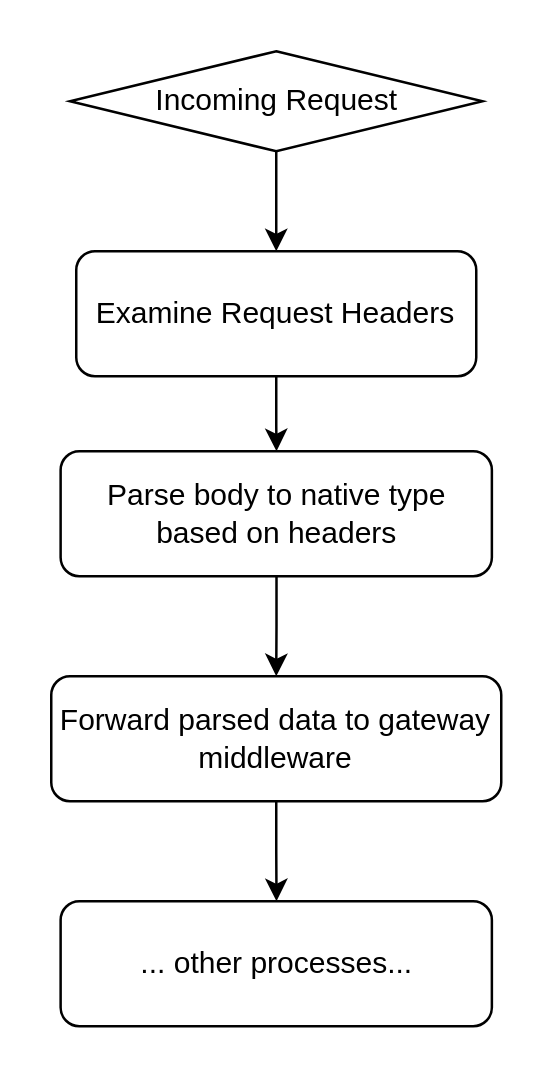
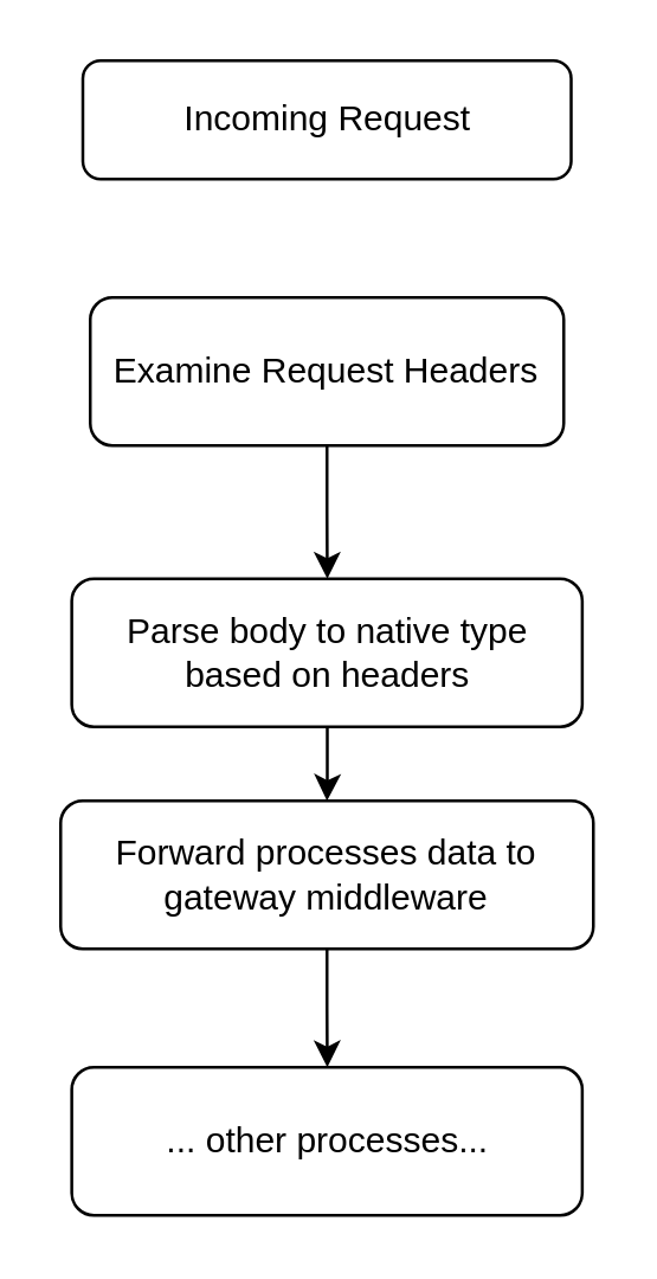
  <mxCell id="0" />
  <mxCell id="1" parent="0" />
- <mxCell id="2" value="" style="edgeStyle=orthogonalEdgeStyle;rounded=0;orthogonalLoop=1;jettySize=auto;html=1;" parent="1" source="3" target="5" edge="1"><mxGeometry relative="1" as="geometry" /></mxCell>
- <mxCell id="3" value="Incoming Request" style="rhombus;whiteSpace=wrap;html=1;fontSize=12;glass=0;strokeWidth=1;shadow=0;" parent="1" vertex="1"><mxGeometry x="27.5" y="20" width="165" height="40" as="geometry" /></mxCell>
+ <mxCell id="3" value="Incoming Request" style="rounded=1;whiteSpace=wrap;html=1;fontSize=12;glass=0;strokeWidth=1;shadow=0;" parent="1" vertex="1"><mxGeometry x="27.5" y="20" width="165" height="40" as="geometry" /></mxCell>
  <mxCell id="4" value="" style="edgeStyle=orthogonalEdgeStyle;rounded=0;orthogonalLoop=1;jettySize=auto;html=1;" parent="1" source="5" target="7" edge="1"><mxGeometry relative="1" as="geometry" /></mxCell>
  <mxCell id="5" value="Examine Request Headers" style="whiteSpace=wrap;html=1;rounded=1;glass=0;strokeWidth=1;shadow=0;" parent="1" vertex="1"><mxGeometry x="30" y="100" width="160" height="50" as="geometry" /></mxCell>
  <mxCell id="6" value="" style="edgeStyle=orthogonalEdgeStyle;rounded=0;orthogonalLoop=1;jettySize=auto;html=1;" parent="1" source="7" target="9" edge="1"><mxGeometry relative="1" as="geometry" /></mxCell>
- <mxCell id="7" value="Parse body to native type based on headers" style="whiteSpace=wrap;html=1;rounded=1;glass=0;strokeWidth=1;shadow=0;" parent="1" vertex="1"><mxGeometry x="23.75" y="180" width="172.5" height="50" as="geometry" /></mxCell>
+ <mxCell id="7" value="Parse body to native type based on headers" style="whiteSpace=wrap;html=1;rounded=1;glass=0;strokeWidth=1;shadow=0;" parent="1" vertex="1"><mxGeometry x="23.75" y="195" width="172.5" height="50" as="geometry" /></mxCell>
  <mxCell id="8" value="" style="edgeStyle=orthogonalEdgeStyle;rounded=0;orthogonalLoop=1;jettySize=auto;html=1;" edge="1" parent="1" source="9" target="10"><mxGeometry relative="1" as="geometry" /></mxCell>
- <mxCell id="9" value="Forward parsed data to gateway middleware" style="whiteSpace=wrap;html=1;rounded=1;glass=0;strokeWidth=1;shadow=0;" parent="1" vertex="1"><mxGeometry x="20" y="270" width="180" height="50" as="geometry" /></mxCell>
+ <mxCell id="9" value="Forward processes data to gateway middleware" style="whiteSpace=wrap;html=1;rounded=1;glass=0;strokeWidth=1;shadow=0;" parent="1" vertex="1"><mxGeometry x="20" y="270" width="180" height="50" as="geometry" /></mxCell>
  <mxCell id="10" value="... other processes..." style="whiteSpace=wrap;html=1;rounded=1;glass=0;strokeWidth=1;shadow=0;" vertex="1" parent="1"><mxGeometry x="23.75" y="360" width="172.5" height="50" as="geometry" /></mxCell>
